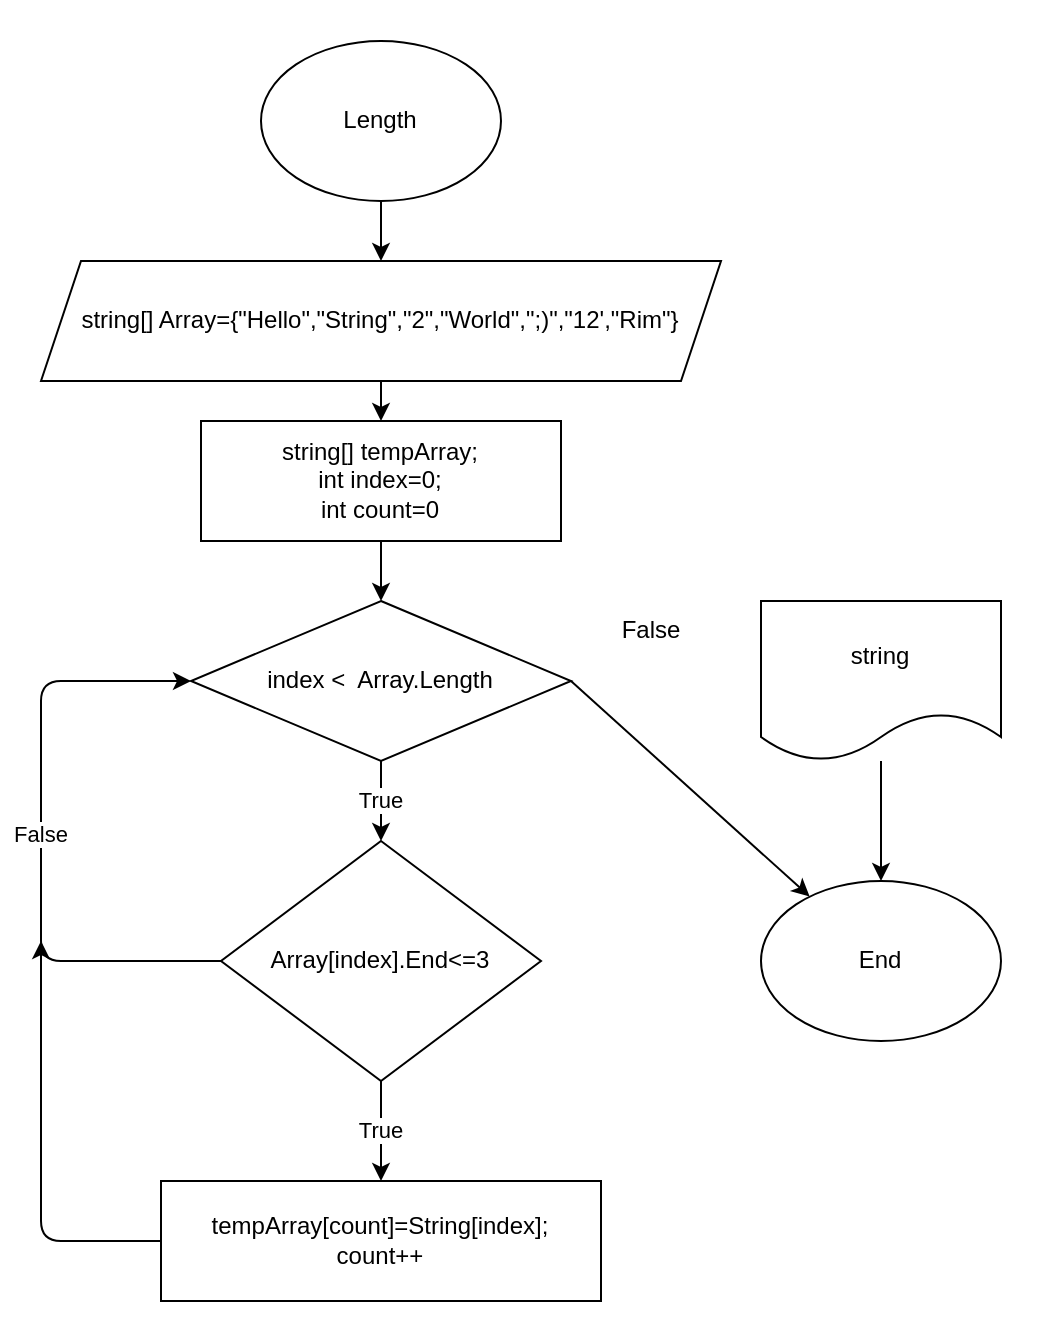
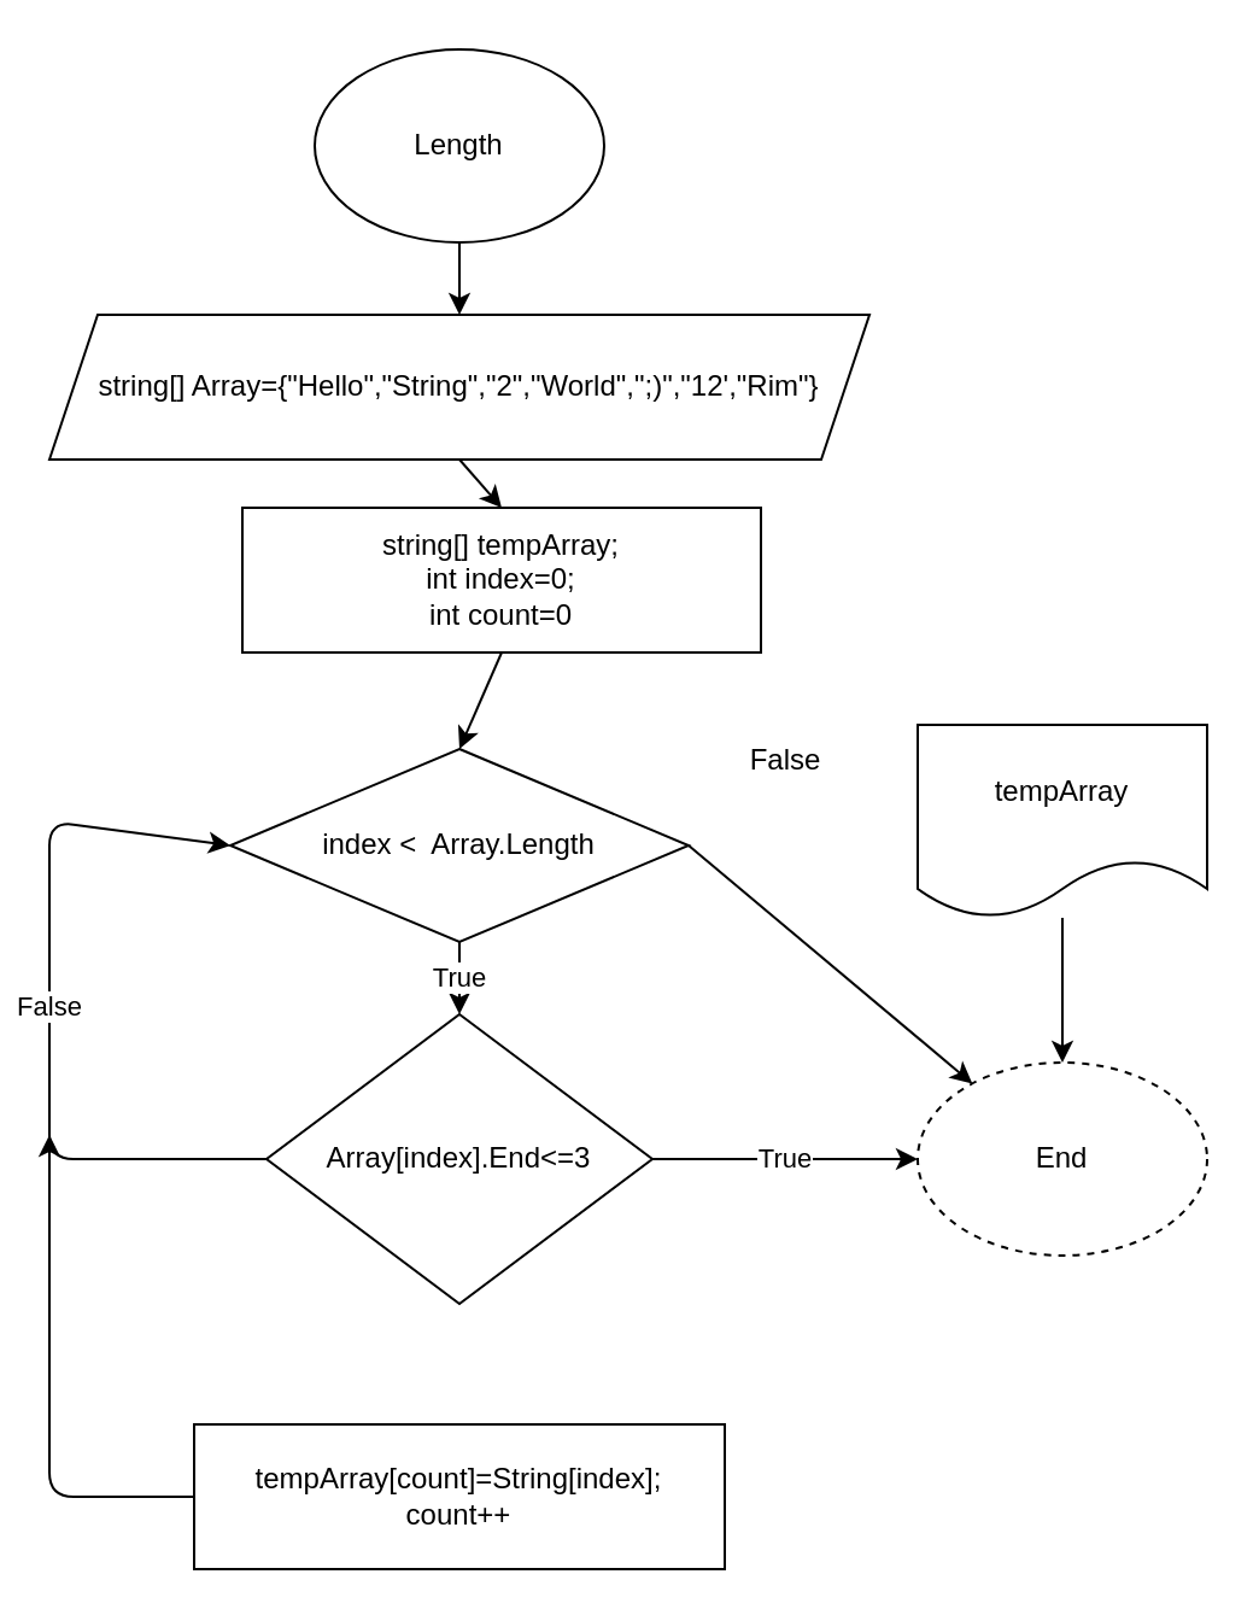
  <mxCell id="0" />
  <mxCell id="1" parent="0" />
  <mxCell id="2" style="edgeStyle=none;html=1;exitX=0.5;exitY=1;exitDx=0;exitDy=0;entryX=0.5;entryY=0;entryDx=0;entryDy=0;" edge="1" parent="1" source="3" target="5"><mxGeometry relative="1" as="geometry" /></mxCell>
  <mxCell id="3" value="Length" style="ellipse;whiteSpace=wrap;html=1;" vertex="1" parent="1"><mxGeometry x="130" y="20" width="120" height="80" as="geometry" /></mxCell>
  <mxCell id="4" style="edgeStyle=none;html=1;exitX=0.5;exitY=1;exitDx=0;exitDy=0;entryX=0.5;entryY=0;entryDx=0;entryDy=0;" edge="1" parent="1" source="5" target="7"><mxGeometry relative="1" as="geometry" /></mxCell>
  <mxCell id="5" value="string[] Array={&quot;Hello&quot;,&quot;String&quot;,&quot;2&quot;,&quot;World&quot;,&quot;;)&quot;,&quot;12',&quot;Rim&quot;}" style="shape=parallelogram;perimeter=parallelogramPerimeter;whiteSpace=wrap;html=1;fixedSize=1;" vertex="1" parent="1"><mxGeometry x="20" y="130" width="340" height="60" as="geometry" /></mxCell>
  <mxCell id="6" style="edgeStyle=none;html=1;exitX=0.5;exitY=1;exitDx=0;exitDy=0;entryX=0.5;entryY=0;entryDx=0;entryDy=0;" edge="1" parent="1" source="7" target="10"><mxGeometry relative="1" as="geometry" /></mxCell>
- <mxCell id="7" value="string[] tempArray;&lt;br&gt;int index=0;&lt;br&gt;int count=0" style="rounded=0;whiteSpace=wrap;html=1;" vertex="1" parent="1"><mxGeometry x="100" y="210" width="180" height="60" as="geometry" /></mxCell>
+ <mxCell id="7" value="string[] tempArray;&lt;br&gt;int index=0;&lt;br&gt;int count=0" style="rounded=0;whiteSpace=wrap;html=1;" vertex="1" parent="1"><mxGeometry x="100" y="210" width="215" height="60" as="geometry" /></mxCell>
  <mxCell id="8" style="edgeStyle=none;html=1;exitX=1;exitY=0.5;exitDx=0;exitDy=0;" edge="1" parent="1" source="10" target="13"><mxGeometry relative="1" as="geometry" /></mxCell>
  <mxCell id="9" value="True" style="edgeStyle=none;html=1;exitX=0.5;exitY=1;exitDx=0;exitDy=0;entryX=0.5;entryY=0;entryDx=0;entryDy=0;" edge="1" parent="1" source="10" target="16"><mxGeometry relative="1" as="geometry" /></mxCell>
- <mxCell id="10" value="index &amp;lt;&amp;nbsp; Array.Length" style="rhombus;whiteSpace=wrap;html=1;" vertex="1" parent="1"><mxGeometry x="95" y="300" width="190" height="80" as="geometry" /></mxCell>
+ <mxCell id="10" value="index &amp;lt;&amp;nbsp; Array.Length" style="rhombus;whiteSpace=wrap;html=1;" vertex="1" parent="1"><mxGeometry x="95" y="310" width="190" height="80" as="geometry" /></mxCell>
  <mxCell id="11" style="edgeStyle=none;html=1;entryX=0.5;entryY=0;entryDx=0;entryDy=0;" edge="1" parent="1" source="12" target="13"><mxGeometry relative="1" as="geometry" /></mxCell>
- <mxCell id="12" value="string" style="shape=document;whiteSpace=wrap;html=1;boundedLbl=1;" vertex="1" parent="1"><mxGeometry x="380" y="300" width="120" height="80" as="geometry" /></mxCell>
- <mxCell id="13" value="End" style="ellipse;whiteSpace=wrap;html=1;" vertex="1" parent="1"><mxGeometry x="380" y="440" width="120" height="80" as="geometry" /></mxCell>
+ <mxCell id="12" value="tempArray" style="shape=document;whiteSpace=wrap;html=1;boundedLbl=1;" vertex="1" parent="1"><mxGeometry x="380" y="300" width="120" height="80" as="geometry" /></mxCell>
+ <mxCell id="13" value="End" style="ellipse;whiteSpace=wrap;html=1;dashed=1;" vertex="1" parent="1"><mxGeometry x="380" y="440" width="120" height="80" as="geometry" /></mxCell>
  <mxCell id="14" value="False" style="edgeStyle=none;html=1;exitX=0;exitY=0.5;exitDx=0;exitDy=0;entryX=0;entryY=0.5;entryDx=0;entryDy=0;" edge="1" parent="1" source="16" target="10"><mxGeometry relative="1" as="geometry"><Array as="points"><mxPoint x="20" y="480" /><mxPoint x="20" y="340" /></Array></mxGeometry></mxCell>
- <mxCell id="15" value="True" style="edgeStyle=none;html=1;" edge="1" parent="1" source="16" target="19"><mxGeometry relative="1" as="geometry" /></mxCell>
+ <mxCell id="15" value="True" style="edgeStyle=none;html=1;" edge="1" parent="1" source="16" target="13"><mxGeometry relative="1" as="geometry" /></mxCell>
  <mxCell id="16" value="Array[index].End&amp;lt;=3" style="rhombus;whiteSpace=wrap;html=1;" vertex="1" parent="1"><mxGeometry x="110" y="420" width="160" height="120" as="geometry" /></mxCell>
  <mxCell id="17" value="False" style="text;html=1;align=center;verticalAlign=middle;resizable=0;points=[];autosize=1;strokeColor=none;fillColor=none;" vertex="1" parent="1"><mxGeometry x="300" y="300" width="50" height="30" as="geometry" /></mxCell>
  <mxCell id="18" style="edgeStyle=none;html=1;exitX=0;exitY=0.5;exitDx=0;exitDy=0;" edge="1" parent="1" source="19"><mxGeometry relative="1" as="geometry"><mxPoint x="20" y="470" as="targetPoint" /><Array as="points"><mxPoint x="20" y="620" /></Array></mxGeometry></mxCell>
  <mxCell id="19" value="tempArray[count]=String[index];&lt;br&gt;count++" style="whiteSpace=wrap;html=1;" vertex="1" parent="1"><mxGeometry x="80" y="590" width="220" height="60" as="geometry" /></mxCell>
